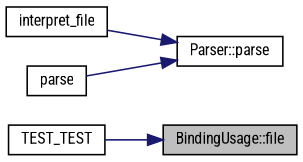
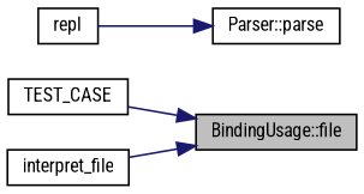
  digraph {
    fontname="Roboto Condensed"
    rankdir=RL
    node [color=black fillcolor=white fontname="Roboto Condensed" fontsize=10 shape=record style=filled]
    edge [color=midnightblue dir=back fontname="Roboto Condensed" fontsize=10 labelfontname=Helvetica labelfontsize=10 style=solid]
    n1 [fillcolor=grey75 fontcolor=black height=0.2 label="BindingUsage::file" width=0.4]
-   n2 [height=0.2 label=TEST_TEST width=0.4]
+   n2 [height=0.2 label=TEST_CASE width=0.4]
    n3 [height=0.2 label="Parser::parse" width=0.4]
    n4 [height=0.2 label=interpret_file width=0.4]
-   n5 [height=0.2 label=parse width=0.4]
+   n5 [height=0.2 label=repl width=0.4]
    n1 -> n2
-   n3 -> n4
+   n1 -> n4
    n3 -> n5
  }
